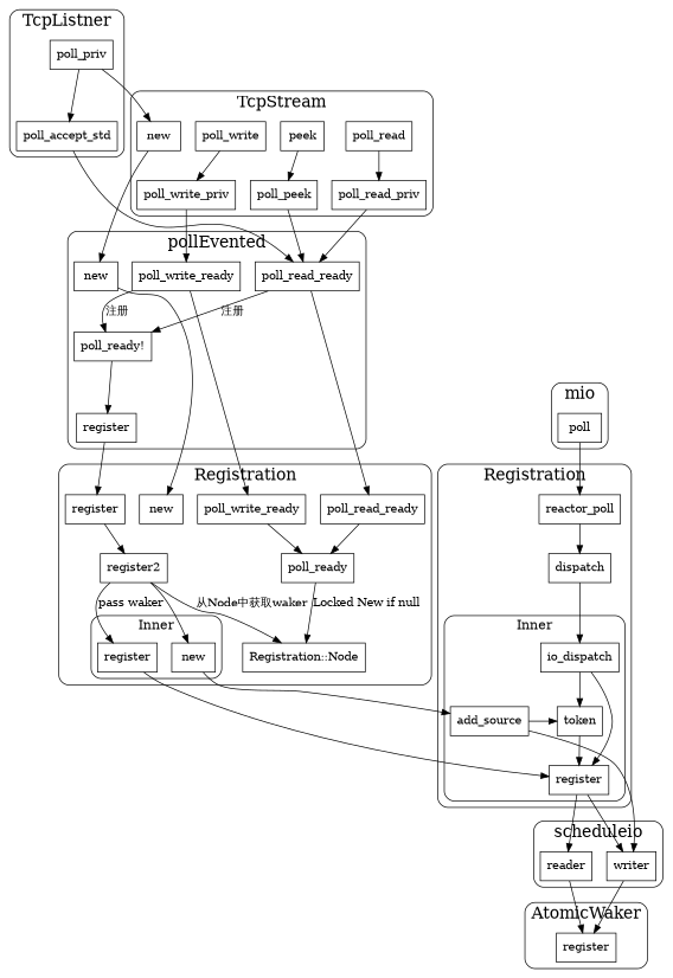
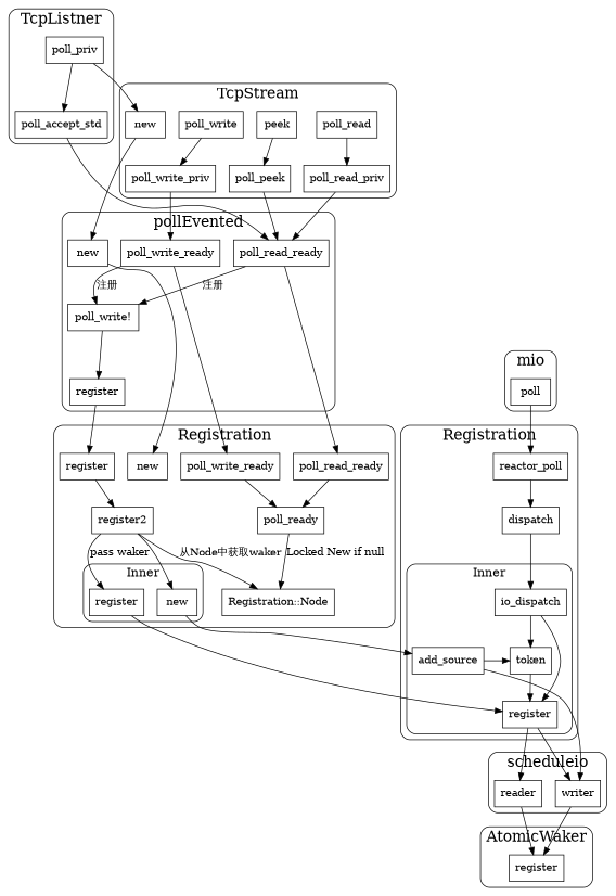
  digraph {
    node [shape=box]
    n1 [label=poll_priv]
    poll_accept_std
    n3 [label=new]
    peek
    poll_peek
    poll_read
    poll_read_priv
    poll_write
    poll_write_priv
    n10 [label=new]
-   n11 [label="poll_ready!"]
+   n11 [label="poll_write!"]
    poll_read_ready
    poll_write_ready
    register
    n15 [label=new]
    n16 [label=register]
    n17 [label=new]
    n18 [label=poll_read_ready]
    n19 [label=poll_ready]
    n20 [label=poll_write_ready]
    n21 [label=register]
    n22 [label=register2]
    n23 [label="Registration::Node"]
    add_source
    token
    n26 [label=register]
    io_dispatch
    reactor_poll
    dispatch
    n30 [label=poll]
    reader
    writer
    n33 [label=register]
    subgraph cluster_1 {
      fontsize=20
      label=TcpListner
      style=rounded
      n1
      poll_accept_std
    }
    subgraph cluster_2 {
      fontsize=20
      label=TcpStream
      style=rounded
      n3
      peek
      poll_peek
      poll_read
      poll_read_priv
      poll_write
      poll_write_priv
    }
    subgraph cluster_3 {
      fontsize=20
      label=pollEvented
      style=rounded
      n10
      n11
      poll_read_ready
      poll_write_ready
      register
    }
    subgraph cluster_4 {
      fontsize=20
      label=Registration
      style=rounded
      n17
      n18
      n19
      n20
      n21
      n22
      n23
      subgraph cluster_5 {
        fontsize=16
        label=Inner
        style=rounded
        n15
        n16
      }
    }
    subgraph cluster_6 {
      fontsize=20
      label=Registration
      style=rounded
      reactor_poll
      dispatch
      subgraph cluster_7 {
        fontsize=16
        label=Inner
        rankdir=LR
        style=rounded
        n26
        io_dispatch
        subgraph sub_8 {
          fontsize=16
          label=Inner
          rank=same
          rankdir=LR
          style=rounded
          add_source
          token
        }
      }
    }
    subgraph cluster_9 {
      fontsize=20
      label=mio
      style=rounded
      n30
    }
    subgraph cluster_10 {
      fontsize=20
      label=scheduleio
      style=rounded
      reader
      writer
    }
    subgraph cluster_11 {
      fontsize=20
      label=AtomicWaker
      style=rounded
      n33
    }
    n1 -> poll_accept_std
    n1 -> n3
    poll_accept_std -> poll_read_ready
    n3 -> n10
    peek -> poll_peek
    poll_peek -> poll_read_ready
    poll_read -> poll_read_priv
    poll_read_priv -> poll_read_ready
    poll_write -> poll_write_priv
    poll_write_priv -> poll_write_ready
    n10 -> n17
    n11 -> register
    poll_read_ready -> n11 [label="注册"]
    poll_read_ready -> n18
    poll_write_ready -> n11 [label="注册"]
    poll_write_ready -> n20
    register -> n21
    n15 -> add_source
    n16 -> n26
    n18 -> n19
    n19 -> n23 [label="Locked New if null"]
    n20 -> n19
    n21 -> n22
    n22 -> n15
    n22 -> n16 [label="pass waker"]
    n22 -> n23 [label="从Node中获取waker"]
    add_source -> token
    add_source -> writer
    token -> n26
    n26 -> reader
    n26 -> writer
    io_dispatch -> token
    io_dispatch -> n26
    reactor_poll -> dispatch
    dispatch -> io_dispatch
    n30 -> reactor_poll
    reader -> n33
    writer -> n33
  }
